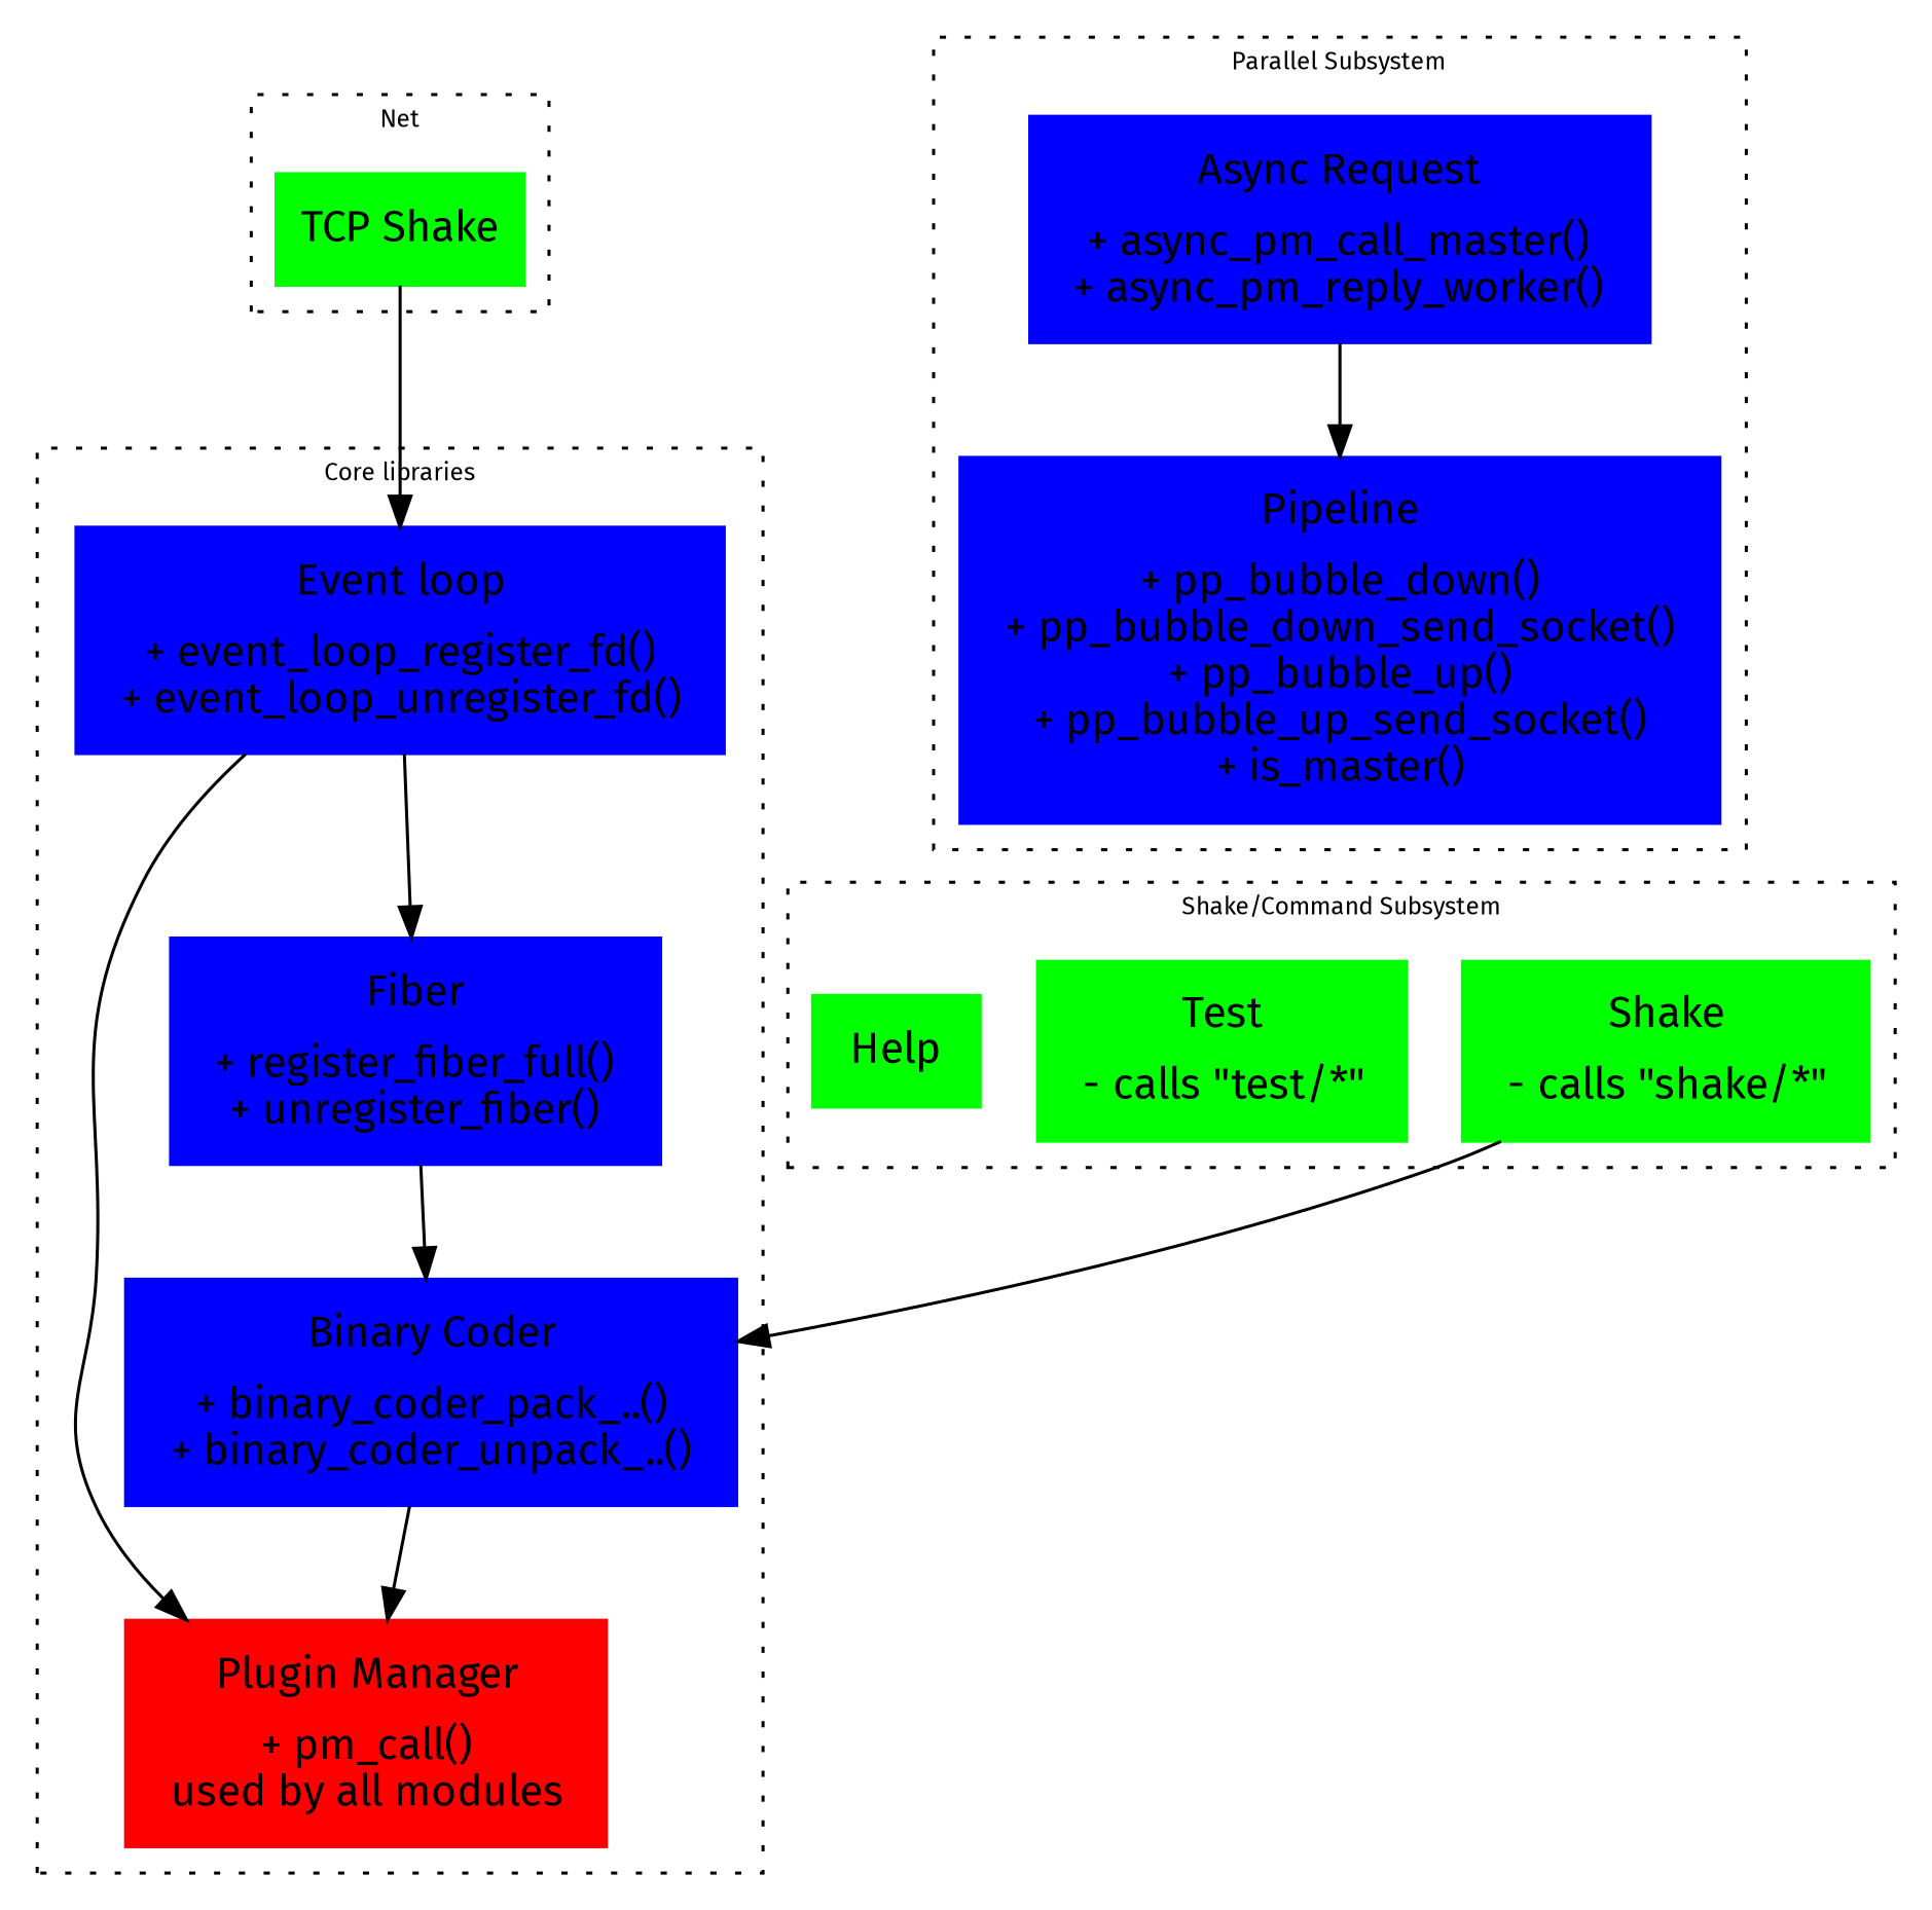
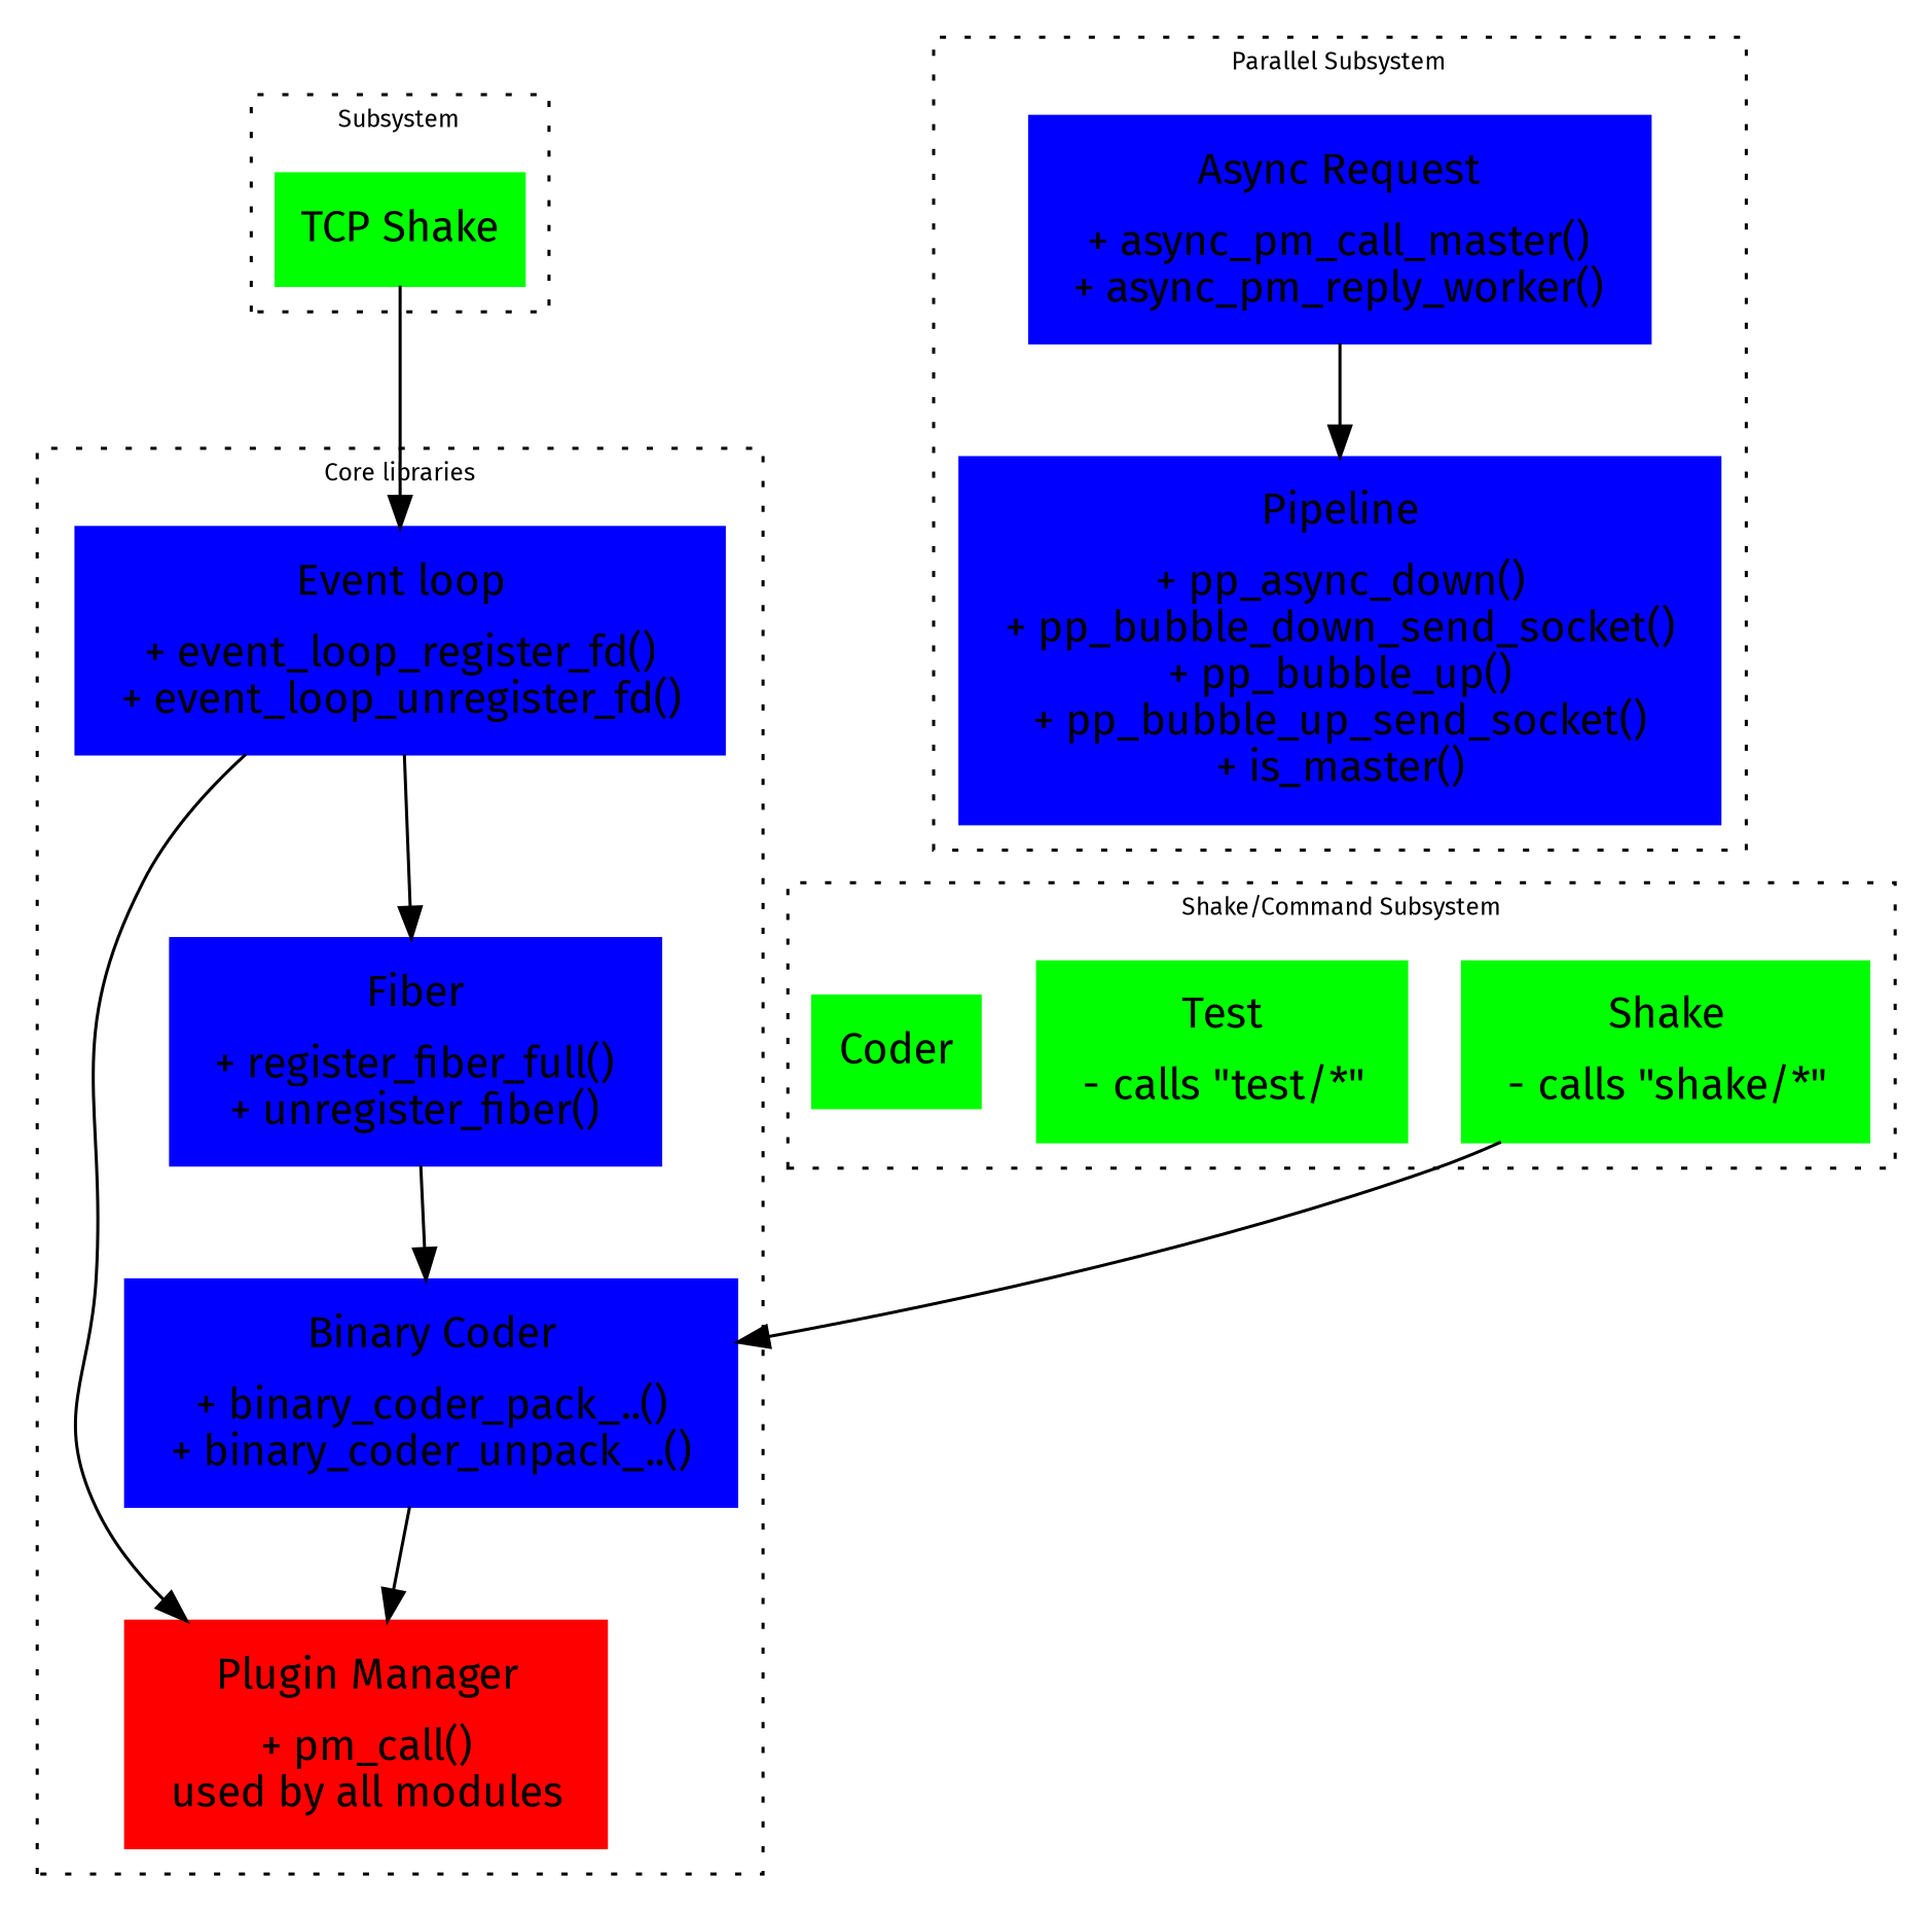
  digraph {
    fontname="Fira Sans"
    fontsize=8
    node [color=blue fontname="Fira Sans" shape=record style=filled]
    edge [fontname="Fira Sans"]
    n1 [color=red label=<<table><tr><td>Plugin Manager</td></tr><tr><td>+ pm_call()<br/>used by all modules</td></tr></table>>]
    n2 [label=<<table><tr><td>Fiber</td></tr><tr><td>+ register_fiber_full()<br/>+ unregister_fiber()</td></tr></table>>]
    n3 [label=<<table><tr><td>Binary Coder</td></tr><tr><td>+ binary_coder_pack_..()<br/>+ binary_coder_unpack_..()</td></tr></table>>]
    n4 [label=<<table><tr><td>Event loop</td></tr><tr><td>+ event_loop_register_fd()<br/>+ event_loop_unregister_fd()</td></tr></table>>]
-   n5 [label=<<table><tr><td>Pipeline</td></tr><tr><td>+ pp_bubble_down()<br/>+ pp_bubble_down_send_socket()<br/>+ pp_bubble_up()<br/>+ pp_bubble_up_send_socket()<br/>+ is_master()</td></tr></table>>]
+   n5 [label=<<table><tr><td>Pipeline</td></tr><tr><td>+ pp_async_down()<br/>+ pp_bubble_down_send_socket()<br/>+ pp_bubble_up()<br/>+ pp_bubble_up_send_socket()<br/>+ is_master()</td></tr></table>>]
    n6 [label=<<table><tr><td>Async Request</td></tr><tr><td>+ async_pm_call_master()<br/>+ async_pm_reply_worker()</td></tr></table>>]
    n7 [color=green label=<<table><tr><td>Shake</td></tr><tr><td>- calls "shake/*"</td></tr></table>>]
    n8 [color=green label=<<table><tr><td>Test</td></tr><tr><td>- calls "test/*"</td></tr></table>>]
-   n9 [color=green label=Help]
+   n9 [color=green label=Coder]
    n10 [color=green label="TCP Shake"]
    subgraph cluster_1 {
      color=black
      label="Core libraries"
      style=dotted
      n1
      n2
      n3
      n4
    }
    subgraph cluster_2 {
      color=black
      label="Parallel Subsystem"
      style=dotted
      n5
      n6
    }
    subgraph cluster_3 {
      color=black
      label="Shake/Command Subsystem"
      style=dotted
      n7
      n8
      n9
    }
    subgraph cluster_4 {
      color=black
-     label=Net
+     label=Subsystem
      style=dotted
      n10
    }
    n2 -> n3
    n3 -> n1
    n4 -> n1
    n4 -> n2
    n6 -> n5
    n7 -> n3 [constraint=true]
    n10 -> n4
  }
